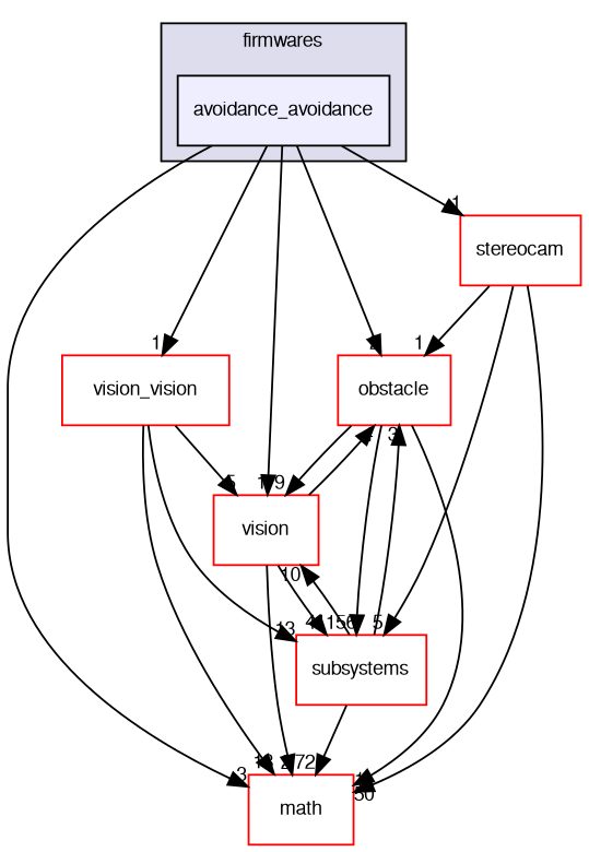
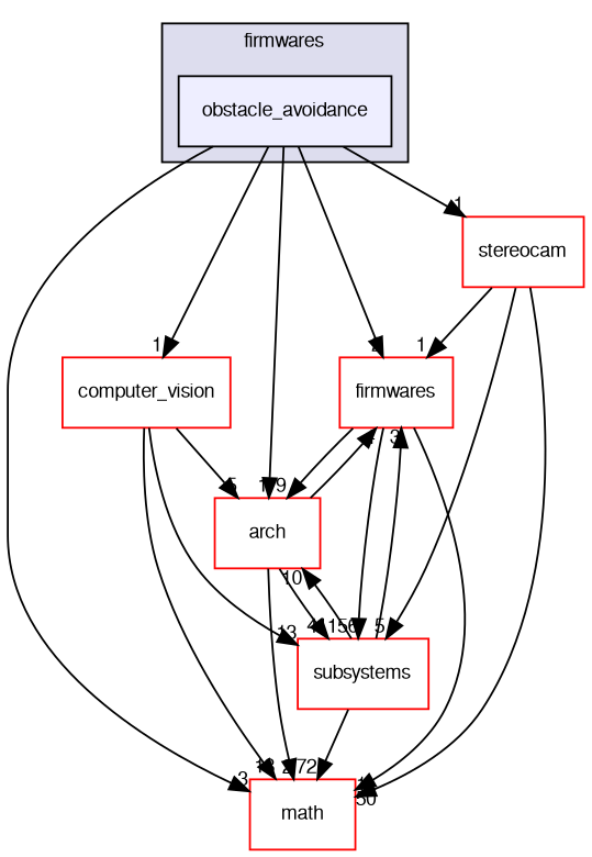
  digraph {
    compound=true
    node [fillcolor=white fontname=FreeSans fontsize=10 shape=box style=filled color=red]
    edge [headlabel=1 labeldistance=1.5 labelfontname=FreeSans labelfontsize=10]
-   n1 [fillcolor="#eeeeff" label=avoidance_avoidance pencolor=black color=""]
+   n1 [fillcolor="#eeeeff" label=obstacle_avoidance pencolor=black color=""]
    n2 [label=stereocam]
-   n3 [label=vision_vision]
-   n4 [label=vision]
-   n5 [label=obstacle]
+   n3 [label=computer_vision]
+   n4 [label=arch]
+   n5 [label=firmwares]
    n6 [label=math]
    n7 [label=subsystems]
    subgraph cluster_1 {
      bgcolor="#ddddee"
      fontname=FreeSans
      fontsize=10
      label=firmwares
      pencolor=black
      n1
    }
    n1 -> n2
    n1 -> n3
    n1 -> n4
    n1 -> n5 [headlabel=2]
    n1 -> n6 [headlabel=3]
    n2 -> n5
    n2 -> n6
    n2 -> n7 [headlabel=5]
    n3 -> n4 [headlabel=5]
    n3 -> n6 [headlabel=18]
    n3 -> n7 [headlabel=13]
    n4 -> n5 [headlabel=4]
    n4 -> n6 [headlabel=2]
    n4 -> n7 [headlabel=41]
    n5 -> n4 [headlabel=9]
    n5 -> n6 [headlabel=50]
    n5 -> n7 [headlabel=156]
    n7 -> n4 [headlabel=10]
    n7 -> n5 [headlabel=3]
    n7 -> n6 [headlabel=72]
  }
